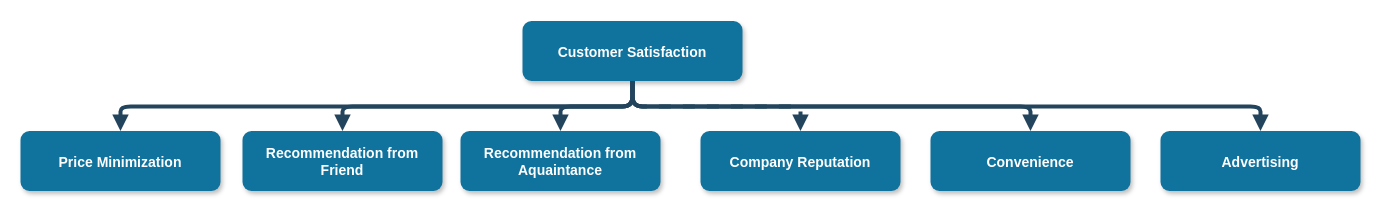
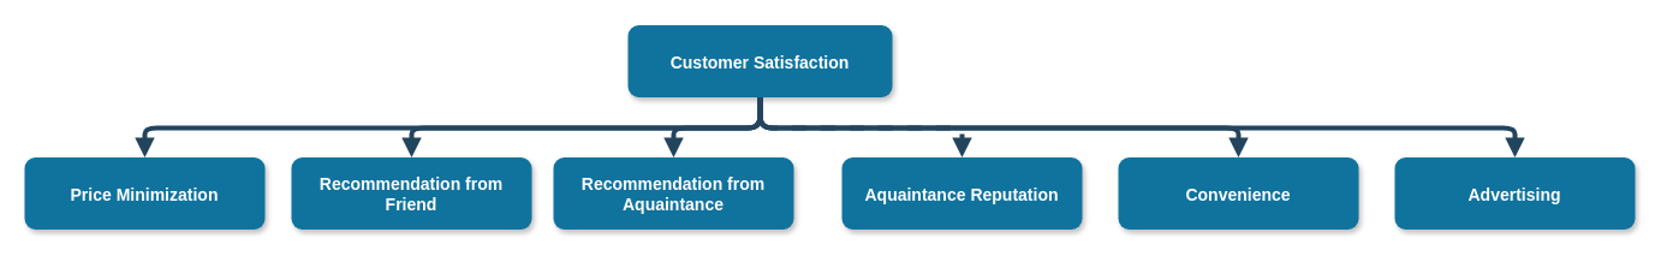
  <mxCell id="0" />
  <mxCell id="1" parent="0" />
  <mxCell id="2" value="Customer Satisfaction" style="rounded=1;fillColor=#10739E;strokeColor=none;shadow=1;gradientColor=none;fontStyle=1;fontColor=#FFFFFF;fontSize=14;" parent="1" vertex="1"><mxGeometry x="522" y="20.5" width="220" height="60" as="geometry" /></mxCell>
  <mxCell id="3" value="Price Minimization" style="rounded=1;fillColor=#10739E;strokeColor=none;shadow=1;gradientColor=none;fontStyle=1;fontColor=#FFFFFF;fontSize=14;" parent="1" vertex="1"><mxGeometry x="20" y="130.5" width="200" height="60" as="geometry" /></mxCell>
  <mxCell id="4" value="Recommendation from&#10;Friend" style="rounded=1;fillColor=#10739E;strokeColor=none;shadow=1;gradientColor=none;fontStyle=1;fontColor=#FFFFFF;fontSize=14;" parent="1" vertex="1"><mxGeometry x="242" y="130.5" width="200" height="60" as="geometry" /></mxCell>
- <mxCell id="5" value="Company Reputation" style="rounded=1;fillColor=#10739E;strokeColor=none;shadow=1;gradientColor=none;fontStyle=1;fontColor=#FFFFFF;fontSize=14;" parent="1" vertex="1"><mxGeometry x="700" y="130.5" width="200" height="60" as="geometry" /></mxCell>
+ <mxCell id="5" value="Aquaintance Reputation" style="rounded=1;fillColor=#10739E;strokeColor=none;shadow=1;gradientColor=none;fontStyle=1;fontColor=#FFFFFF;fontSize=14;" parent="1" vertex="1"><mxGeometry x="700" y="130.5" width="200" height="60" as="geometry" /></mxCell>
  <mxCell id="6" value="" style="edgeStyle=elbowEdgeStyle;elbow=vertical;strokeWidth=4;endArrow=block;endFill=1;fontStyle=1;strokeColor=#23445D;" parent="1" source="2" target="4" edge="1"><mxGeometry x="22" y="165.5" width="100" height="100" as="geometry"><mxPoint x="-118" y="-59.5" as="sourcePoint" /><mxPoint x="-18" y="-159.5" as="targetPoint" /></mxGeometry></mxCell>
  <mxCell id="7" value="" style="edgeStyle=elbowEdgeStyle;elbow=vertical;strokeWidth=4;endArrow=block;endFill=1;fontStyle=1;strokeColor=#23445D;" parent="1" source="2" target="3" edge="1"><mxGeometry x="22" y="165.5" width="100" height="100" as="geometry"><mxPoint x="-118" y="-59.5" as="sourcePoint" /><mxPoint x="-18" y="-159.5" as="targetPoint" /></mxGeometry></mxCell>
  <mxCell id="8" value="" style="edgeStyle=elbowEdgeStyle;elbow=vertical;strokeWidth=4;endArrow=block;endFill=1;fontStyle=1;strokeColor=#23445D;dashed=1;" parent="1" source="2" target="5" edge="1"><mxGeometry x="22" y="165.5" width="100" height="100" as="geometry"><mxPoint x="-118" y="-59.5" as="sourcePoint" /><mxPoint x="-18" y="-159.5" as="targetPoint" /></mxGeometry></mxCell>
  <mxCell id="9" value="" style="edgeStyle=elbowEdgeStyle;elbow=vertical;strokeWidth=4;endArrow=block;endFill=1;fontStyle=1;strokeColor=#23445D;exitX=0.5;exitY=1;exitDx=0;exitDy=0;entryX=0.5;entryY=0;entryDx=0;entryDy=0;" parent="1" source="2" target="10" edge="1"><mxGeometry x="32" y="175.5" width="100" height="100" as="geometry"><mxPoint x="642" y="90.5" as="sourcePoint" /><mxPoint x="1100" y="125" as="targetPoint" /></mxGeometry></mxCell>
  <mxCell id="10" value="Convenience" style="rounded=1;fillColor=#10739E;strokeColor=none;shadow=1;gradientColor=none;fontStyle=1;fontColor=#FFFFFF;fontSize=14;" parent="1" vertex="1"><mxGeometry x="930" y="130.5" width="200" height="60" as="geometry" /></mxCell>
  <mxCell id="11" value="" style="edgeStyle=elbowEdgeStyle;elbow=vertical;strokeWidth=4;endArrow=block;endFill=1;fontStyle=1;strokeColor=#23445D;exitX=0.5;exitY=1;exitDx=0;exitDy=0;entryX=0.5;entryY=0;entryDx=0;entryDy=0;" parent="1" source="2" target="12" edge="1"><mxGeometry x="42" y="185.5" width="100" height="100" as="geometry"><mxPoint x="642" y="90.5" as="sourcePoint" /><mxPoint x="1290" y="125" as="targetPoint" /></mxGeometry></mxCell>
  <mxCell id="12" value="Advertising" style="rounded=1;fillColor=#10739E;strokeColor=none;shadow=1;gradientColor=none;fontStyle=1;fontColor=#FFFFFF;fontSize=14;" parent="1" vertex="1"><mxGeometry x="1160" y="130.5" width="200" height="60" as="geometry" /></mxCell>
  <mxCell id="13" value="" style="edgeStyle=elbowEdgeStyle;elbow=vertical;strokeWidth=4;endArrow=block;endFill=1;fontStyle=1;strokeColor=#23445D;entryX=0.5;entryY=0;entryDx=0;entryDy=0;" edge="1" parent="1" source="2" target="14"><mxGeometry x="10" y="175.5" width="100" height="100" as="geometry"><mxPoint x="620" y="90.5" as="sourcePoint" /><mxPoint x="490" y="140.5" as="targetPoint" /></mxGeometry></mxCell>
  <mxCell id="14" value="Recommendation from &#10;Aquaintance" style="rounded=1;fillColor=#10739E;strokeColor=none;shadow=1;gradientColor=none;fontStyle=1;fontColor=#FFFFFF;fontSize=14;" vertex="1" parent="1"><mxGeometry x="460" y="130.5" width="200" height="60" as="geometry" /></mxCell>
